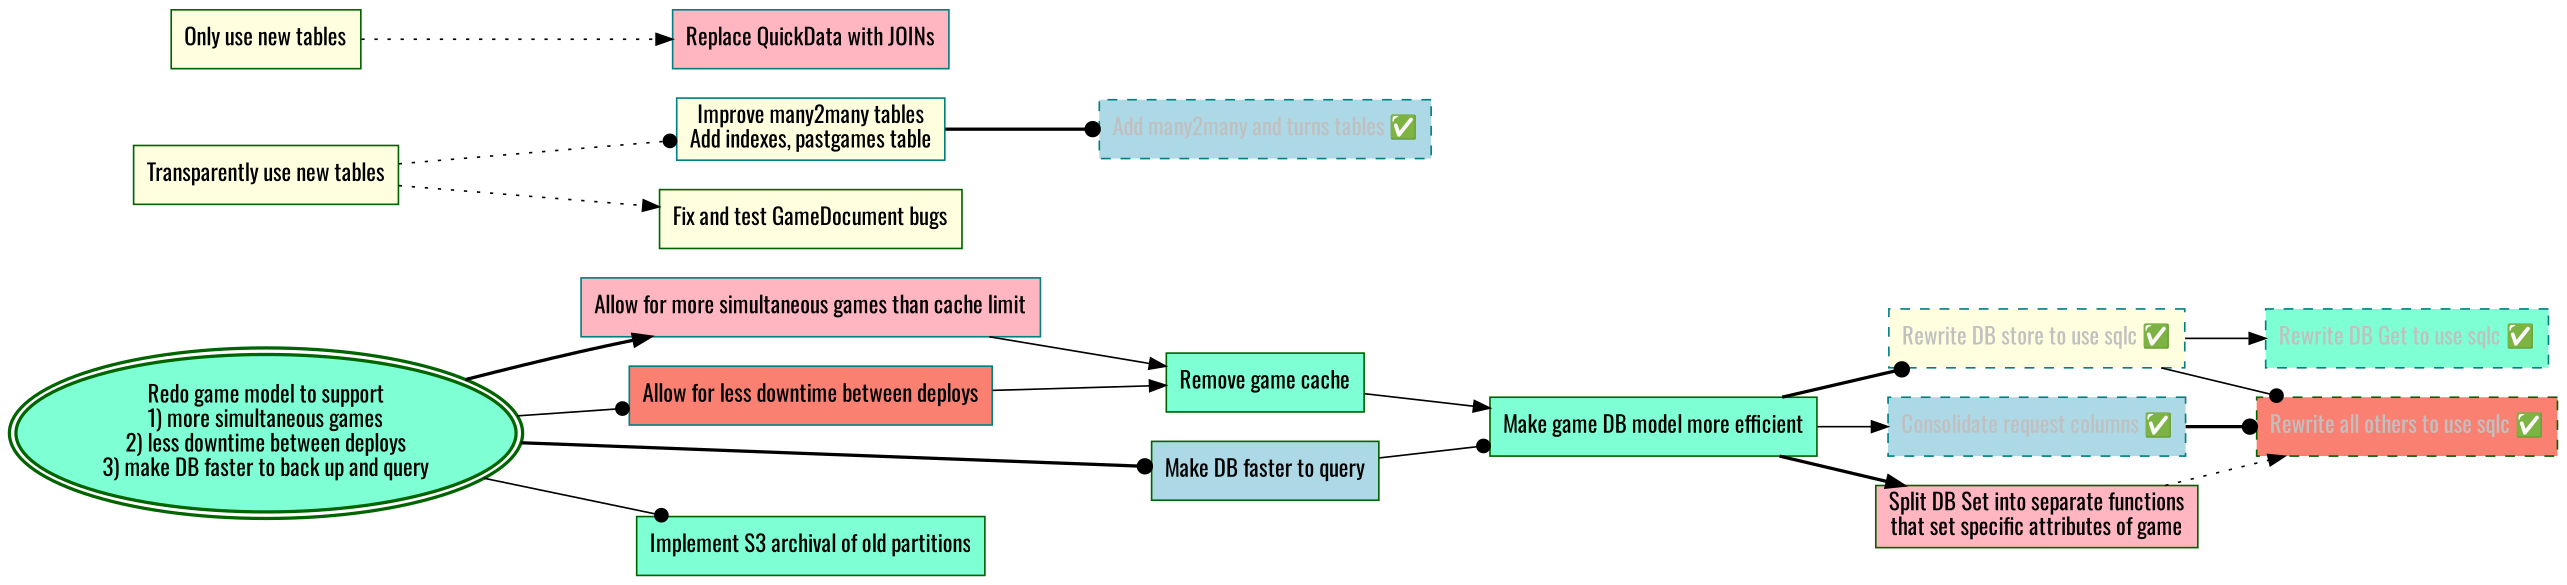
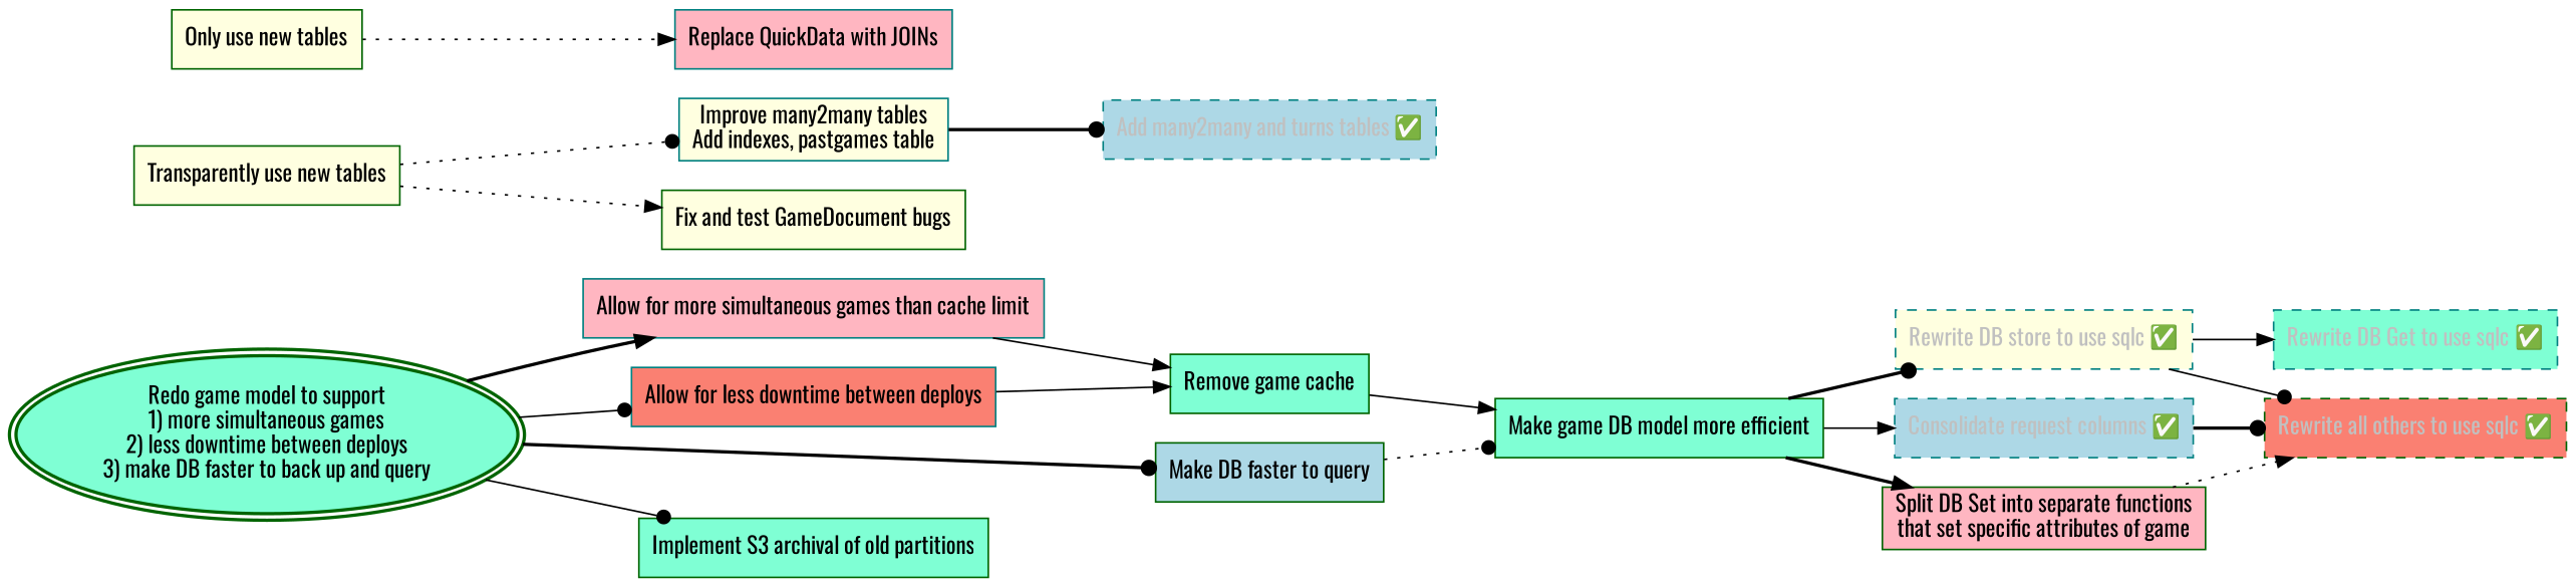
  digraph {
    fontname=Oswald
    rankdir=LR
    node [color=darkgreen fillcolor=aquamarine fontname=Oswald shape=box style="solid,filled" fontcolor=black]
    edge [arrowhead=normal fontname=Oswald style=solid]
    n1 [label="Redo game model to support\n1) more simultaneous games\n2) less downtime between deploys\n3) make DB faster to back up and query" peripheries=2 shape=oval style="bold,filled" fontcolor=""]
    n2 [color=teal fillcolor=lightpink label="Allow for more simultaneous games than cache limit"]
    n3 [color=teal fillcolor=salmon label="Allow for less downtime between deploys"]
    n4 [fillcolor=lightblue label="Make DB faster to query"]
    n5 [label="Implement S3 archival of old partitions"]
    n6 [label="Remove game cache"]
    n7 [label="Make game DB model more efficient"]
    n8 [color=teal fontcolor=gray label="Rewrite DB Get to use sqlc ✅" style="dashed,filled"]
    n9 [color=teal fillcolor=lightblue fontcolor=gray label="Add many2many and turns tables ✅" style="dashed,filled"]
    n10 [color=teal fillcolor=lightyellow fontcolor=gray label="Rewrite DB store to use sqlc ✅" style="dashed,filled"]
    n11 [fillcolor=salmon fontcolor=gray label="Rewrite all others to use sqlc ✅" style="dashed,filled"]
    n12 [color=teal fillcolor=lightblue fontcolor=gray label="Consolidate request columns ✅" style="dashed,filled"]
    n13 [fillcolor=lightpink label="Split DB Set into separate functions\nthat set specific attributes of game"]
    n14 [color=teal fillcolor=lightyellow label="Improve many2many tables\nAdd indexes, pastgames table"]
    n15 [fillcolor=lightyellow label="Only use new tables"]
    n16 [color=teal fillcolor=lightpink label="Replace QuickData with JOINs"]
    n17 [fillcolor=lightyellow label="Transparently use new tables"]
    n18 [fillcolor=lightyellow label="Fix and test GameDocument bugs"]
    n1 -> n2 [style=bold]
    n1 -> n3 [arrowhead=dot]
    n1 -> n4 [arrowhead=dot style=bold]
    n1 -> n5 [arrowhead=dot]
    n2 -> n6
    n3 -> n6
-   n4 -> n7 [arrowhead=dot]
+   n4 -> n7 [arrowhead=dot style=dotted]
    n6 -> n7
    n7 -> n10 [arrowhead=dot style=bold]
    n7 -> n12
    n7 -> n13 [style=bold]
    n10 -> n8
    n10 -> n11 [arrowhead=dot]
    n12 -> n11 [arrowhead=dot style=bold]
    n13 -> n11 [style=dotted]
    n14 -> n9 [arrowhead=dot style=bold]
    n15 -> n16 [style=dotted]
    n17 -> n14 [arrowhead=dot style=dotted]
    n17 -> n18 [style=dotted]
  }
